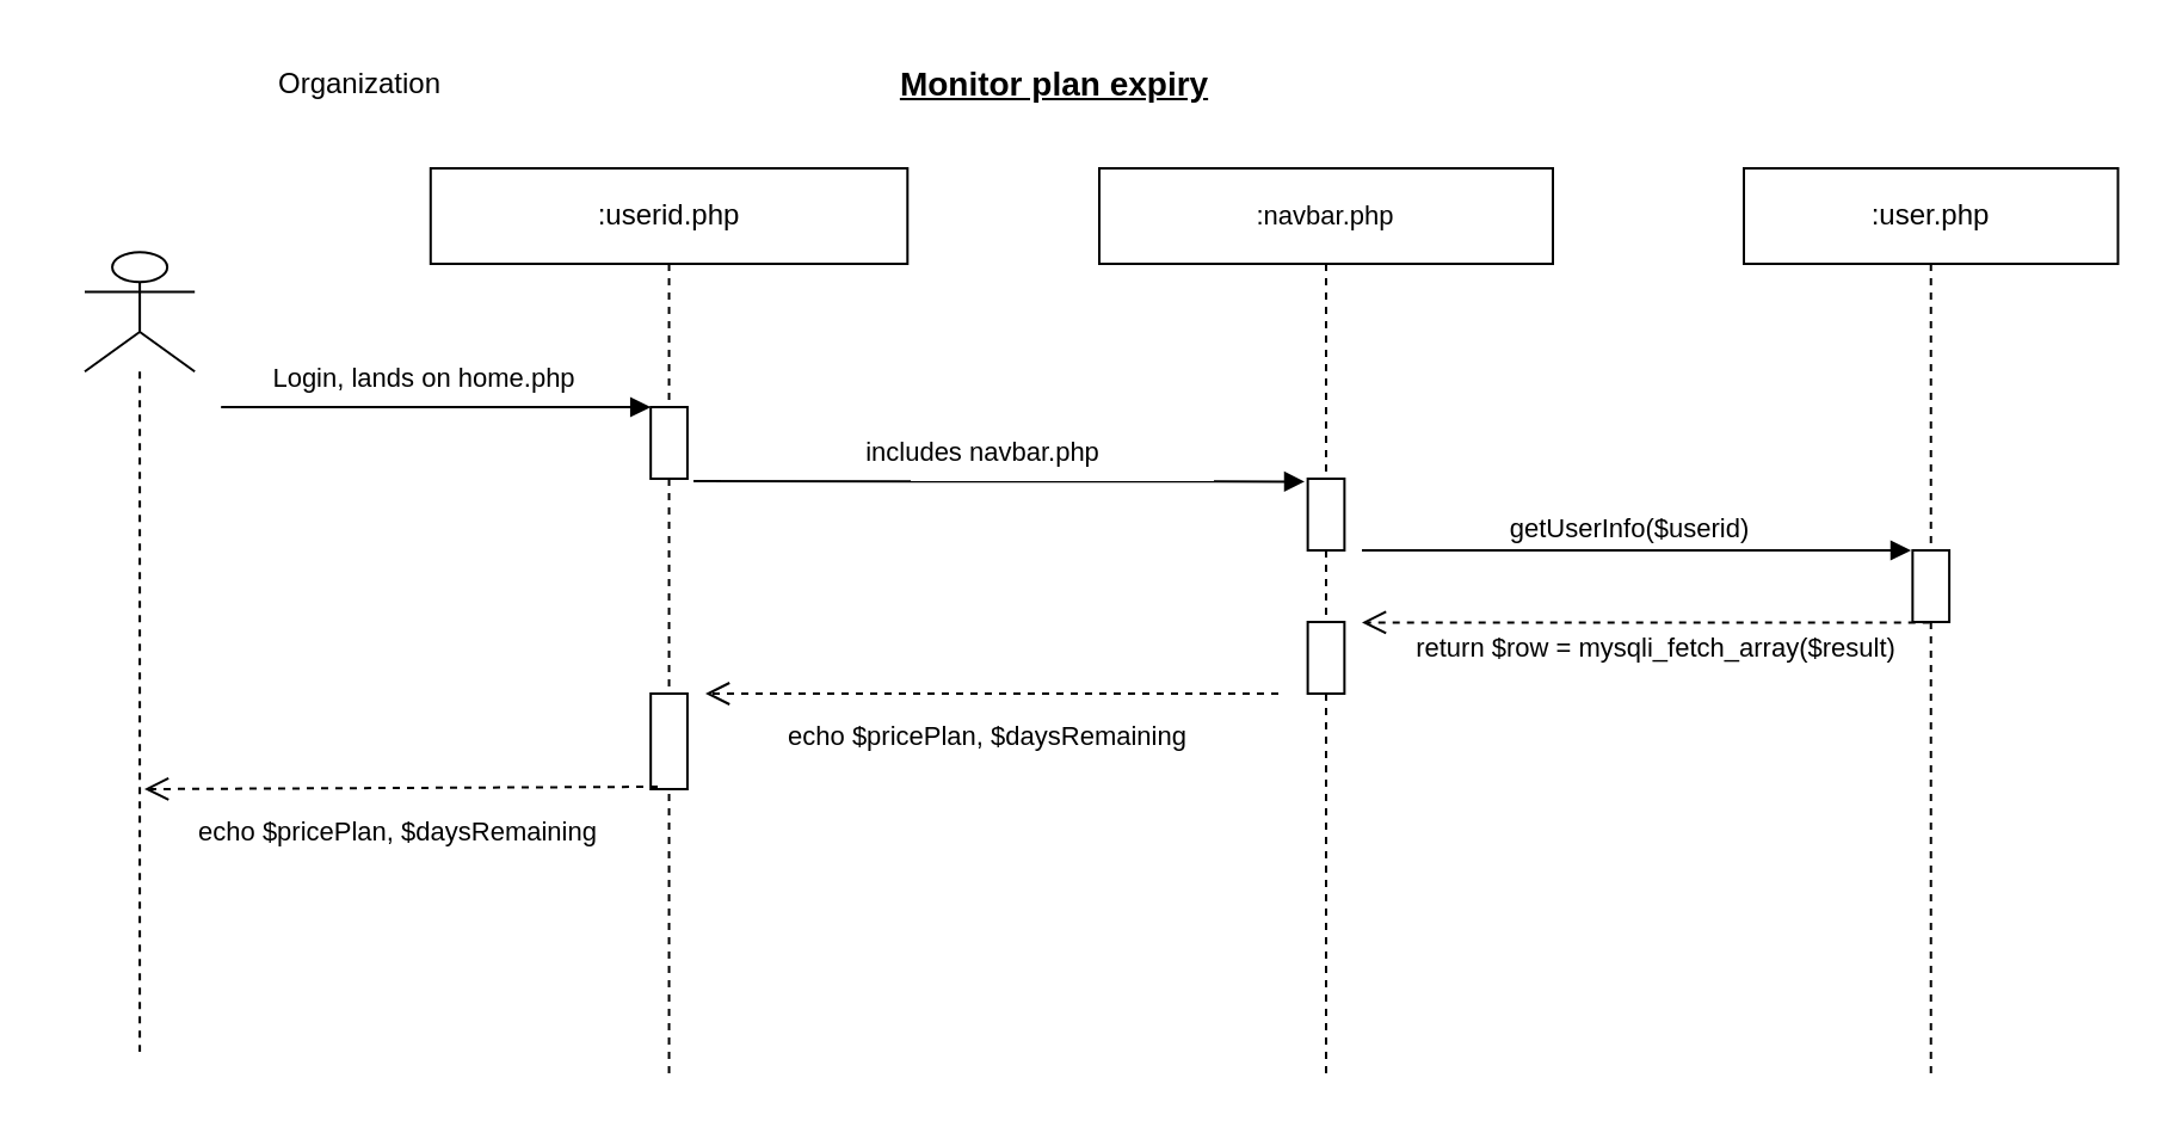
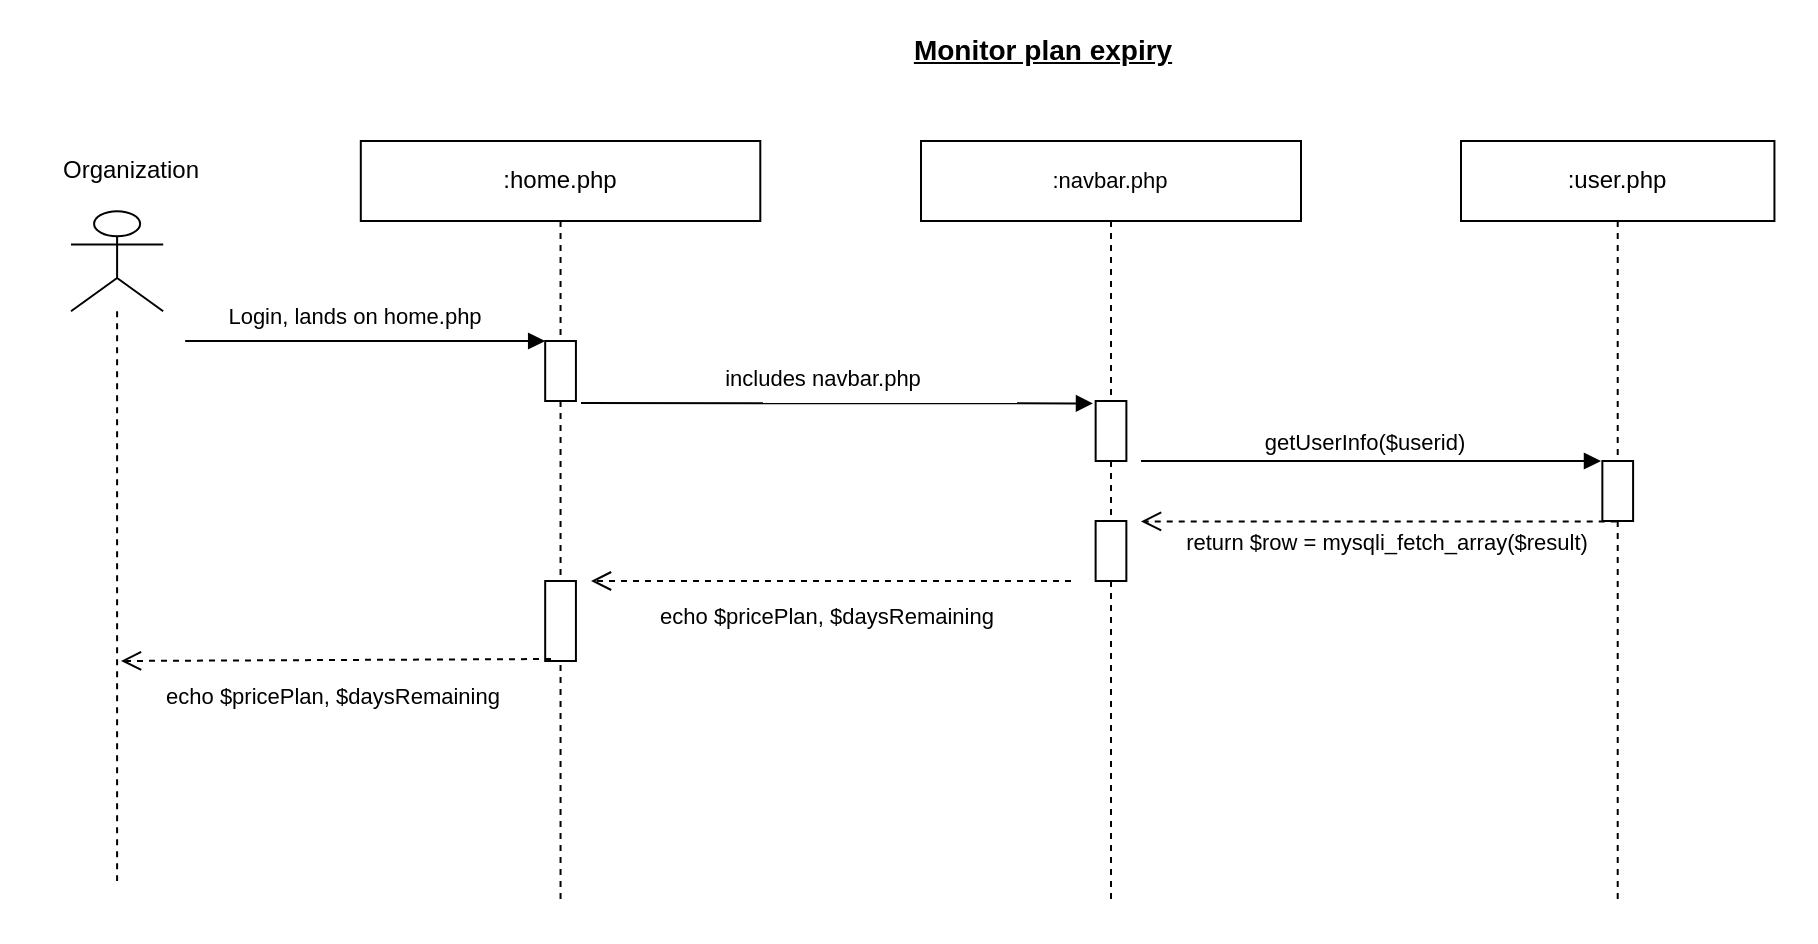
  <mxCell id="0" />
  <mxCell id="1" parent="0" />
  <mxCell id="2" value=":user.php" style="shape=umlLifeline;perimeter=lifelinePerimeter;whiteSpace=wrap;html=1;container=0;collapsible=0;recursiveResize=0;outlineConnect=0;" parent="1" vertex="1"><mxGeometry x="730" y="70" width="156.72" height="380" as="geometry" /></mxCell>
  <mxCell id="3" value="Login, lands on home.php" style="html=1;verticalAlign=bottom;endArrow=block;rounded=0;elbow=vertical;" parent="1" edge="1"><mxGeometry x="-0.056" y="3" width="80" relative="1" as="geometry"><mxPoint x="92.09" y="170" as="sourcePoint" /><mxPoint x="272.09" y="170" as="targetPoint" /><mxPoint as="offset" /></mxGeometry></mxCell>
  <mxCell id="4" value="" style="shape=umlLifeline;participant=umlActor;perimeter=lifelinePerimeter;whiteSpace=wrap;html=1;container=0;collapsible=0;recursiveResize=0;verticalAlign=top;spacingTop=36;outlineConnect=0;fontFamily=Helvetica;fontSize=12;fontColor=default;align=center;strokeColor=default;fillColor=default;size=50;" parent="1" vertex="1"><mxGeometry x="35" y="105.14" width="46.09" height="334.86" as="geometry" /></mxCell>
- <mxCell id="5" value="Organization" style="text;html=1;align=center;verticalAlign=middle;resizable=1;points=[];autosize=1;strokeColor=none;fillColor=none;container=0;movable=1;rotatable=1;deletable=1;editable=1;connectable=1;locked=0;" parent="1" vertex="1"><mxGeometry x="105" y="20" width="90" height="30" as="geometry" /></mxCell>
- <mxCell id="6" value=":userid.php" style="shape=umlLifeline;perimeter=lifelinePerimeter;whiteSpace=wrap;html=1;container=0;collapsible=0;recursiveResize=0;outlineConnect=0;" parent="1" vertex="1"><mxGeometry x="179.9" y="70" width="199.75" height="380" as="geometry" /></mxCell>
+ <mxCell id="5" value="Organization" style="text;html=1;align=center;verticalAlign=middle;resizable=1;points=[];autosize=1;strokeColor=none;fillColor=none;container=0;movable=1;rotatable=1;deletable=1;editable=1;connectable=1;locked=0;" parent="1" vertex="1"><mxGeometry x="20" y="70" width="90" height="30" as="geometry" /></mxCell>
+ <mxCell id="6" value=":home.php" style="shape=umlLifeline;perimeter=lifelinePerimeter;whiteSpace=wrap;html=1;container=0;collapsible=0;recursiveResize=0;outlineConnect=0;" parent="1" vertex="1"><mxGeometry x="179.9" y="70" width="199.75" height="380" as="geometry" /></mxCell>
  <mxCell id="7" value="" style="html=1;points=[];perimeter=orthogonalPerimeter;container=0;" parent="1" vertex="1"><mxGeometry x="272.09" y="170" width="15.37" height="30" as="geometry" /></mxCell>
  <mxCell id="8" value="&lt;font style=&quot;font-size: 11px;&quot;&gt;:navbar.php&lt;/font&gt;" style="shape=umlLifeline;perimeter=lifelinePerimeter;whiteSpace=wrap;html=1;container=0;collapsible=0;recursiveResize=0;outlineConnect=0;" parent="1" vertex="1"><mxGeometry x="460" y="70" width="190" height="380" as="geometry" /></mxCell>
- <mxCell id="9" value="&lt;span style=&quot;font-size: 14px;&quot;&gt;&lt;b&gt;&lt;u&gt;Monitor plan expiry&lt;/u&gt;&lt;/b&gt;&lt;/span&gt;" style="text;html=1;align=center;verticalAlign=middle;resizable=0;points=[];autosize=1;strokeColor=none;fillColor=none;" parent="1" vertex="1"><mxGeometry x="365.56" y="20" width="150" height="30" as="geometry" /></mxCell>
+ <mxCell id="9" value="&lt;span style=&quot;font-size: 14px;&quot;&gt;&lt;b&gt;&lt;u&gt;Monitor plan expiry&lt;/u&gt;&lt;/b&gt;&lt;/span&gt;" style="text;html=1;align=center;verticalAlign=middle;resizable=0;points=[];autosize=1;strokeColor=none;fillColor=none;" parent="1" vertex="1"><mxGeometry x="445.56" y="10" width="150" height="30" as="geometry" /></mxCell>
  <mxCell id="10" value="" style="html=1;points=[];perimeter=orthogonalPerimeter;container=0;" parent="1" vertex="1"><mxGeometry x="547.32" y="200" width="15.37" height="30" as="geometry" /></mxCell>
  <mxCell id="11" value="" style="html=1;points=[];perimeter=orthogonalPerimeter;container=0;" parent="1" vertex="1"><mxGeometry x="800.68" y="230" width="15.37" height="30" as="geometry" /></mxCell>
  <mxCell id="12" value="includes navbar.php" style="html=1;verticalAlign=bottom;endArrow=block;rounded=0;elbow=vertical;entryX=-0.086;entryY=0.04;entryDx=0;entryDy=0;entryPerimeter=0;" parent="1" target="10" edge="1"><mxGeometry x="-0.055" y="3" width="80" relative="1" as="geometry"><mxPoint x="290" y="201" as="sourcePoint" /><mxPoint x="525" y="220" as="targetPoint" /><mxPoint as="offset" /></mxGeometry></mxCell>
  <mxCell id="13" value="getUserInfo($userid)" style="html=1;verticalAlign=bottom;endArrow=block;rounded=0;elbow=vertical;" parent="1" edge="1"><mxGeometry x="-0.028" width="80" relative="1" as="geometry"><mxPoint x="570" y="230" as="sourcePoint" /><mxPoint x="800" y="230" as="targetPoint" /><mxPoint as="offset" /></mxGeometry></mxCell>
  <mxCell id="14" value="" style="html=1;points=[];perimeter=orthogonalPerimeter;container=0;" parent="1" vertex="1"><mxGeometry x="547.31" y="260" width="15.37" height="30" as="geometry" /></mxCell>
  <mxCell id="15" value="" style="html=1;points=[];perimeter=orthogonalPerimeter;container=0;" parent="1" vertex="1"><mxGeometry x="272.09" y="290" width="15.37" height="40" as="geometry" /></mxCell>
  <mxCell id="16" value="echo $pricePlan, $daysRemaining" style="html=1;verticalAlign=bottom;endArrow=open;dashed=1;endSize=8;rounded=0;elbow=vertical;entryX=0.799;entryY=-0.02;entryDx=0;entryDy=0;entryPerimeter=0;" parent="1" edge="1"><mxGeometry x="0.016" y="27" relative="1" as="geometry"><mxPoint x="535" y="290" as="sourcePoint" /><mxPoint x="295" y="290" as="targetPoint" /><mxPoint as="offset" /><Array as="points" /></mxGeometry></mxCell>
  <mxCell id="17" value="echo $pricePlan, $daysRemaining" style="html=1;verticalAlign=bottom;endArrow=open;dashed=1;endSize=8;rounded=0;elbow=vertical;" parent="1" edge="1"><mxGeometry x="0.016" y="27" relative="1" as="geometry"><mxPoint x="275" y="329" as="sourcePoint" /><mxPoint x="60" y="330" as="targetPoint" /><mxPoint as="offset" /><Array as="points" /></mxGeometry></mxCell>
  <mxCell id="18" value="return $row =&amp;nbsp;mysqli_fetch_array($result)" style="html=1;verticalAlign=bottom;endArrow=open;dashed=1;endSize=8;rounded=0;elbow=vertical;" edge="1" parent="1" source="2"><mxGeometry x="-0.03" y="20" relative="1" as="geometry"><mxPoint x="758.57" y="260" as="sourcePoint" /><mxPoint x="570" y="260.22" as="targetPoint" /><mxPoint as="offset" /><Array as="points" /></mxGeometry></mxCell>
